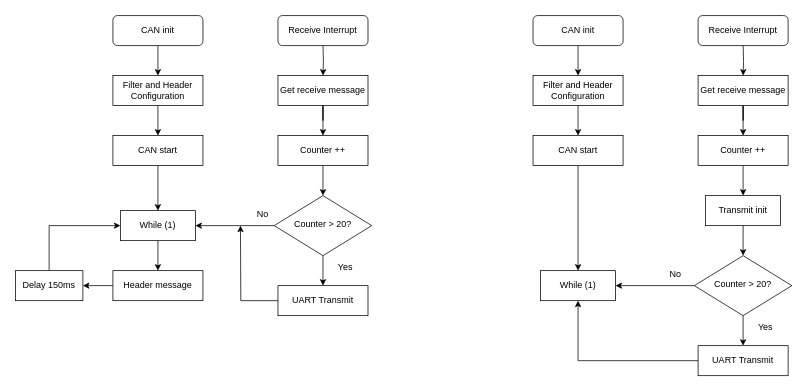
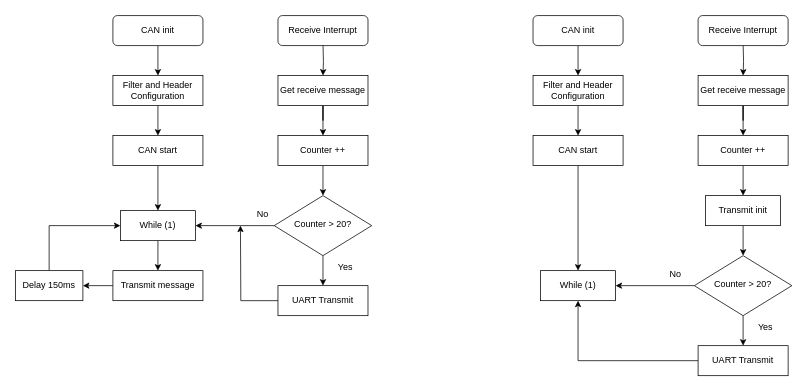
  <mxCell id="0" />
  <mxCell id="1" parent="0" />
  <mxCell id="2" value="" style="edgeStyle=orthogonalEdgeStyle;rounded=0;orthogonalLoop=1;jettySize=auto;html=1;" edge="1" parent="1" source="3" target="5"><mxGeometry relative="1" as="geometry" /></mxCell>
  <mxCell id="3" value="CAN init" style="rounded=1;whiteSpace=wrap;html=1;fontSize=12;glass=0;strokeWidth=1;shadow=0;" parent="1" vertex="1"><mxGeometry x="150" y="20" width="120" height="40" as="geometry" /></mxCell>
  <mxCell id="4" value="" style="edgeStyle=orthogonalEdgeStyle;rounded=0;orthogonalLoop=1;jettySize=auto;html=1;" edge="1" parent="1" source="5" target="7"><mxGeometry relative="1" as="geometry" /></mxCell>
  <mxCell id="5" value="Filter and Header Configuration" style="rounded=0;whiteSpace=wrap;html=1;fontSize=12;glass=0;strokeWidth=1;shadow=0;" vertex="1" parent="1"><mxGeometry x="150" y="100" width="120" height="40" as="geometry" /></mxCell>
  <mxCell id="6" value="" style="edgeStyle=orthogonalEdgeStyle;rounded=0;orthogonalLoop=1;jettySize=auto;html=1;" edge="1" parent="1" source="7" target="22"><mxGeometry relative="1" as="geometry" /></mxCell>
  <mxCell id="7" value="CAN start" style="rounded=0;whiteSpace=wrap;html=1;fontSize=12;glass=0;strokeWidth=1;shadow=0;" vertex="1" parent="1"><mxGeometry x="150" y="180" width="120" height="40" as="geometry" /></mxCell>
  <mxCell id="8" value="" style="edgeStyle=orthogonalEdgeStyle;rounded=0;orthogonalLoop=1;jettySize=auto;html=1;" edge="1" parent="1" source="27"><mxGeometry relative="1" as="geometry"><mxPoint x="430.067" y="60.002" as="sourcePoint" /><mxPoint x="430" y="120.04" as="targetPoint" /></mxGeometry></mxCell>
  <mxCell id="9" value="" style="edgeStyle=orthogonalEdgeStyle;rounded=0;orthogonalLoop=1;jettySize=auto;html=1;" edge="1" parent="1" source="27" target="14"><mxGeometry relative="1" as="geometry" /></mxCell>
  <mxCell id="10" value="" style="edgeStyle=orthogonalEdgeStyle;rounded=0;orthogonalLoop=1;jettySize=auto;html=1;" edge="1" parent="1" source="11" target="24"><mxGeometry relative="1" as="geometry" /></mxCell>
- <mxCell id="11" value="Header message" style="rounded=0;whiteSpace=wrap;html=1;fontSize=12;glass=0;strokeWidth=1;shadow=0;" vertex="1" parent="1"><mxGeometry x="150" y="360" width="120" height="40" as="geometry" /></mxCell>
+ <mxCell id="11" value="Transmit message" style="rounded=0;whiteSpace=wrap;html=1;fontSize=12;glass=0;strokeWidth=1;shadow=0;" vertex="1" parent="1"><mxGeometry x="150" y="360" width="120" height="40" as="geometry" /></mxCell>
  <mxCell id="12" value="No" style="text;html=1;align=center;verticalAlign=middle;whiteSpace=wrap;rounded=0;" vertex="1" parent="1"><mxGeometry x="320" y="270" width="60" height="30" as="geometry" /></mxCell>
  <mxCell id="13" value="" style="edgeStyle=orthogonalEdgeStyle;rounded=0;orthogonalLoop=1;jettySize=auto;html=1;" edge="1" parent="1" source="14" target="17"><mxGeometry relative="1" as="geometry" /></mxCell>
  <mxCell id="14" value="Counter ++" style="rounded=0;whiteSpace=wrap;html=1;fontSize=12;glass=0;strokeWidth=1;shadow=0;" vertex="1" parent="1"><mxGeometry x="370" y="180" width="120" height="40" as="geometry" /></mxCell>
  <mxCell id="15" value="" style="edgeStyle=orthogonalEdgeStyle;rounded=0;orthogonalLoop=1;jettySize=auto;html=1;" edge="1" parent="1" source="17" target="19"><mxGeometry relative="1" as="geometry" /></mxCell>
  <mxCell id="16" value="" style="edgeStyle=orthogonalEdgeStyle;rounded=0;orthogonalLoop=1;jettySize=auto;html=1;" edge="1" parent="1" source="17" target="22"><mxGeometry relative="1" as="geometry" /></mxCell>
  <mxCell id="17" value="Counter &amp;gt; 20?" style="rhombus;whiteSpace=wrap;html=1;shadow=0;fontFamily=Helvetica;fontSize=12;align=center;strokeWidth=1;spacing=6;spacingTop=-4;" vertex="1" parent="1"><mxGeometry x="365" y="260" width="130" height="80" as="geometry" /></mxCell>
  <mxCell id="18" style="edgeStyle=orthogonalEdgeStyle;rounded=0;orthogonalLoop=1;jettySize=auto;html=1;" edge="1" parent="1" source="19"><mxGeometry relative="1" as="geometry"><mxPoint x="320" y="300" as="targetPoint" /></mxGeometry></mxCell>
  <mxCell id="19" value="UART Transmit" style="rounded=0;whiteSpace=wrap;html=1;fontSize=12;glass=0;strokeWidth=1;shadow=0;" vertex="1" parent="1"><mxGeometry x="370" y="380" width="120" height="40" as="geometry" /></mxCell>
  <mxCell id="20" value="Yes" style="text;html=1;align=center;verticalAlign=middle;whiteSpace=wrap;rounded=0;" vertex="1" parent="1"><mxGeometry x="430" y="340" width="60" height="30" as="geometry" /></mxCell>
  <mxCell id="21" value="" style="edgeStyle=orthogonalEdgeStyle;rounded=0;orthogonalLoop=1;jettySize=auto;html=1;" edge="1" parent="1" source="22" target="11"><mxGeometry relative="1" as="geometry" /></mxCell>
  <mxCell id="22" value="While (1)" style="rounded=0;whiteSpace=wrap;html=1;fontSize=12;glass=0;strokeWidth=1;shadow=0;" vertex="1" parent="1"><mxGeometry x="160" y="280" width="100" height="40" as="geometry" /></mxCell>
  <mxCell id="23" style="edgeStyle=orthogonalEdgeStyle;rounded=0;orthogonalLoop=1;jettySize=auto;html=1;entryX=0;entryY=0.5;entryDx=0;entryDy=0;" edge="1" parent="1" source="24" target="22"><mxGeometry relative="1" as="geometry"><Array as="points"><mxPoint x="65" y="300" /></Array></mxGeometry></mxCell>
  <mxCell id="24" value="Delay 150ms" style="rounded=0;whiteSpace=wrap;html=1;fontSize=12;glass=0;strokeWidth=1;shadow=0;" vertex="1" parent="1"><mxGeometry x="20" y="360" width="90" height="40" as="geometry" /></mxCell>
  <mxCell id="25" value="Receive Interrupt" style="rounded=1;whiteSpace=wrap;html=1;fontSize=12;glass=0;strokeWidth=1;shadow=0;" vertex="1" parent="1"><mxGeometry x="370" y="20" width="120" height="40" as="geometry" /></mxCell>
  <mxCell id="26" value="" style="edgeStyle=orthogonalEdgeStyle;rounded=0;orthogonalLoop=1;jettySize=auto;html=1;" edge="1" parent="1" target="27"><mxGeometry relative="1" as="geometry"><mxPoint x="430.067" y="60.002" as="sourcePoint" /><mxPoint x="430" y="120.04" as="targetPoint" /></mxGeometry></mxCell>
  <mxCell id="27" value="Get receive message" style="rounded=0;whiteSpace=wrap;html=1;fontSize=12;glass=0;strokeWidth=1;shadow=0;" vertex="1" parent="1"><mxGeometry x="370" y="100" width="120" height="40" as="geometry" /></mxCell>
  <mxCell id="28" value="" style="edgeStyle=orthogonalEdgeStyle;rounded=0;orthogonalLoop=1;jettySize=auto;html=1;" edge="1" source="29" target="31" parent="1"><mxGeometry relative="1" as="geometry" /></mxCell>
  <mxCell id="29" value="CAN init" style="rounded=1;whiteSpace=wrap;html=1;fontSize=12;glass=0;strokeWidth=1;shadow=0;" vertex="1" parent="1"><mxGeometry x="710" y="20" width="120" height="40" as="geometry" /></mxCell>
  <mxCell id="30" value="" style="edgeStyle=orthogonalEdgeStyle;rounded=0;orthogonalLoop=1;jettySize=auto;html=1;" edge="1" source="31" target="33" parent="1"><mxGeometry relative="1" as="geometry" /></mxCell>
  <mxCell id="31" value="Filter and Header Configuration" style="rounded=0;whiteSpace=wrap;html=1;fontSize=12;glass=0;strokeWidth=1;shadow=0;" vertex="1" parent="1"><mxGeometry x="710" y="100" width="120" height="40" as="geometry" /></mxCell>
  <mxCell id="32" value="" style="edgeStyle=orthogonalEdgeStyle;rounded=0;orthogonalLoop=1;jettySize=auto;html=1;" edge="1" source="33" target="46" parent="1"><mxGeometry relative="1" as="geometry" /></mxCell>
  <mxCell id="33" value="CAN start" style="rounded=0;whiteSpace=wrap;html=1;fontSize=12;glass=0;strokeWidth=1;shadow=0;" vertex="1" parent="1"><mxGeometry x="710" y="180" width="120" height="40" as="geometry" /></mxCell>
  <mxCell id="34" value="" style="edgeStyle=orthogonalEdgeStyle;rounded=0;orthogonalLoop=1;jettySize=auto;html=1;" edge="1" source="49" parent="1"><mxGeometry relative="1" as="geometry"><mxPoint x="990.067" y="60.002" as="sourcePoint" /><mxPoint x="990" y="120.04" as="targetPoint" /></mxGeometry></mxCell>
  <mxCell id="35" value="" style="edgeStyle=orthogonalEdgeStyle;rounded=0;orthogonalLoop=1;jettySize=auto;html=1;" edge="1" source="49" target="39" parent="1"><mxGeometry relative="1" as="geometry" /></mxCell>
  <mxCell id="36" value="" style="edgeStyle=orthogonalEdgeStyle;rounded=0;orthogonalLoop=1;jettySize=auto;html=1;" edge="1" parent="1"><mxGeometry relative="1" as="geometry"><mxPoint x="710" y="380" as="sourcePoint" /></mxGeometry></mxCell>
  <mxCell id="37" value="No" style="text;html=1;align=center;verticalAlign=middle;whiteSpace=wrap;rounded=0;" vertex="1" parent="1"><mxGeometry x="870" y="350" width="60" height="30" as="geometry" /></mxCell>
  <mxCell id="38" value="" style="edgeStyle=orthogonalEdgeStyle;rounded=0;orthogonalLoop=1;jettySize=auto;html=1;" edge="1" parent="1" source="39" target="51"><mxGeometry relative="1" as="geometry" /></mxCell>
  <mxCell id="39" value="Counter ++" style="rounded=0;whiteSpace=wrap;html=1;fontSize=12;glass=0;strokeWidth=1;shadow=0;" vertex="1" parent="1"><mxGeometry x="930" y="180" width="120" height="40" as="geometry" /></mxCell>
  <mxCell id="40" value="" style="edgeStyle=orthogonalEdgeStyle;rounded=0;orthogonalLoop=1;jettySize=auto;html=1;" edge="1" source="42" target="44" parent="1"><mxGeometry relative="1" as="geometry" /></mxCell>
  <mxCell id="41" value="" style="edgeStyle=orthogonalEdgeStyle;rounded=0;orthogonalLoop=1;jettySize=auto;html=1;" edge="1" parent="1" source="42" target="46"><mxGeometry relative="1" as="geometry" /></mxCell>
  <mxCell id="42" value="Counter &amp;gt; 20?" style="rhombus;whiteSpace=wrap;html=1;shadow=0;fontFamily=Helvetica;fontSize=12;align=center;strokeWidth=1;spacing=6;spacingTop=-4;" vertex="1" parent="1"><mxGeometry x="925" y="340" width="130" height="80" as="geometry" /></mxCell>
  <mxCell id="43" style="edgeStyle=orthogonalEdgeStyle;rounded=0;orthogonalLoop=1;jettySize=auto;html=1;entryX=0.5;entryY=1;entryDx=0;entryDy=0;" edge="1" source="44" parent="1" target="46"><mxGeometry relative="1" as="geometry"><mxPoint x="880" y="380" as="targetPoint" /><Array as="points"><mxPoint x="770" y="480" /></Array></mxGeometry></mxCell>
  <mxCell id="44" value="UART Transmit" style="rounded=0;whiteSpace=wrap;html=1;fontSize=12;glass=0;strokeWidth=1;shadow=0;" vertex="1" parent="1"><mxGeometry x="930" y="460" width="120" height="40" as="geometry" /></mxCell>
  <mxCell id="45" value="Yes" style="text;html=1;align=center;verticalAlign=middle;whiteSpace=wrap;rounded=0;" vertex="1" parent="1"><mxGeometry x="990" y="420" width="60" height="30" as="geometry" /></mxCell>
  <mxCell id="46" value="While (1)" style="rounded=0;whiteSpace=wrap;html=1;fontSize=12;glass=0;strokeWidth=1;shadow=0;" vertex="1" parent="1"><mxGeometry x="720" y="360" width="100" height="40" as="geometry" /></mxCell>
  <mxCell id="47" value="Receive Interrupt" style="rounded=1;whiteSpace=wrap;html=1;fontSize=12;glass=0;strokeWidth=1;shadow=0;" vertex="1" parent="1"><mxGeometry x="930" y="20" width="120" height="40" as="geometry" /></mxCell>
  <mxCell id="48" value="" style="edgeStyle=orthogonalEdgeStyle;rounded=0;orthogonalLoop=1;jettySize=auto;html=1;" edge="1" target="49" parent="1"><mxGeometry relative="1" as="geometry"><mxPoint x="990.067" y="60.002" as="sourcePoint" /><mxPoint x="990" y="120.04" as="targetPoint" /></mxGeometry></mxCell>
  <mxCell id="49" value="Get receive message" style="rounded=0;whiteSpace=wrap;html=1;fontSize=12;glass=0;strokeWidth=1;shadow=0;" vertex="1" parent="1"><mxGeometry x="930" y="100" width="120" height="40" as="geometry" /></mxCell>
  <mxCell id="50" value="" style="edgeStyle=orthogonalEdgeStyle;rounded=0;orthogonalLoop=1;jettySize=auto;html=1;" edge="1" parent="1" source="51" target="42"><mxGeometry relative="1" as="geometry" /></mxCell>
  <mxCell id="51" value="Transmit init" style="rounded=0;whiteSpace=wrap;html=1;fontSize=12;glass=0;strokeWidth=1;shadow=0;" vertex="1" parent="1"><mxGeometry x="940" y="260" width="100" height="40" as="geometry" /></mxCell>
